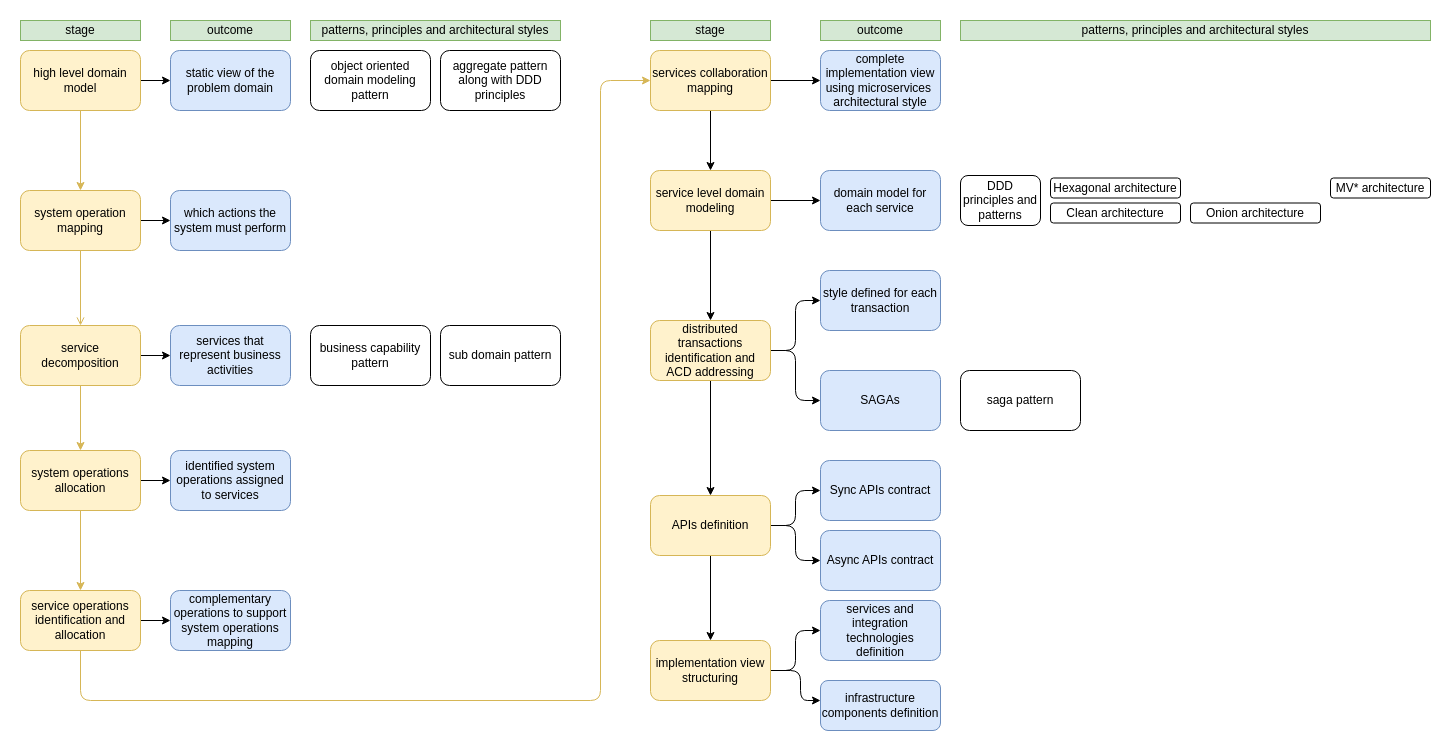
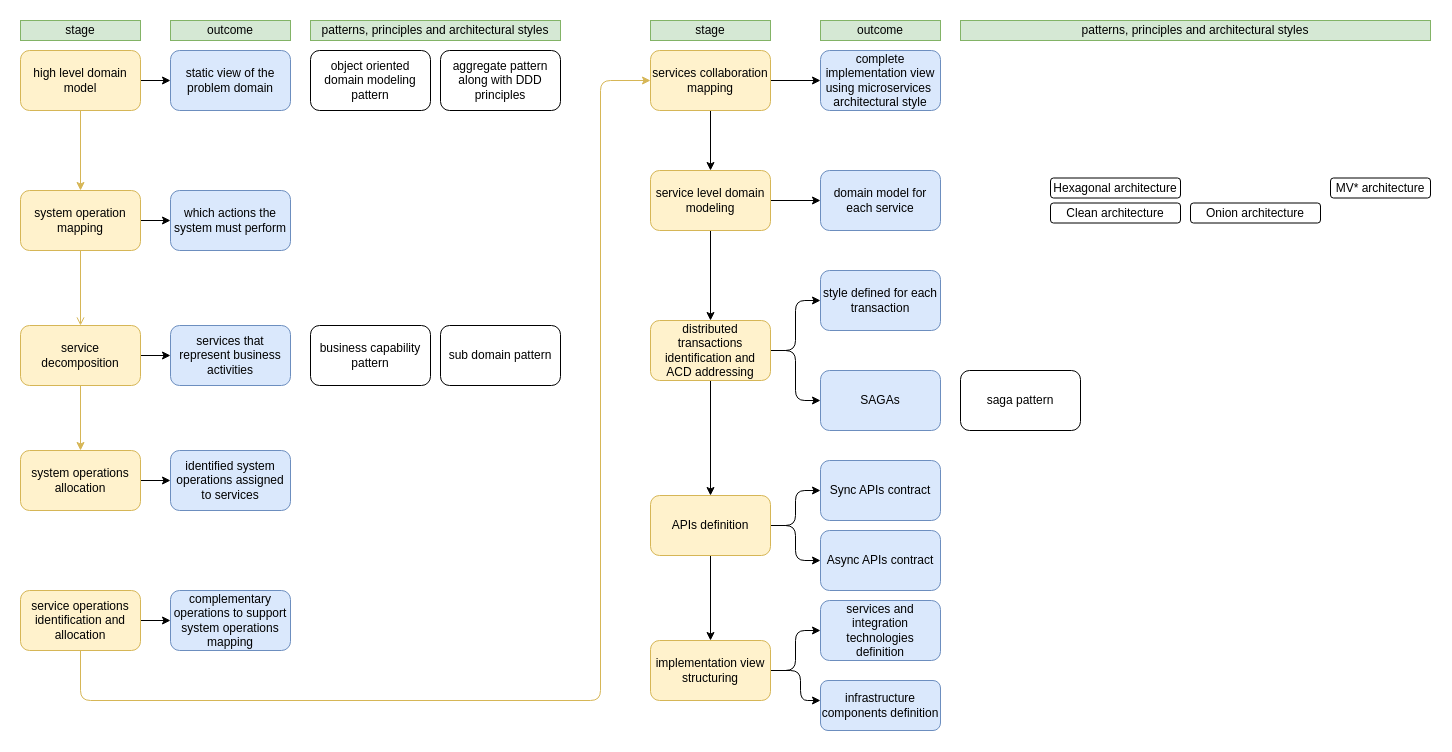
  <mxCell id="0" />
  <mxCell id="1" parent="0" />
  <mxCell id="2" style="edgeStyle=orthogonalEdgeStyle;rounded=0;orthogonalLoop=1;jettySize=auto;html=1;" edge="1" parent="1" source="4" target="7"><mxGeometry relative="1" as="geometry" /></mxCell>
  <mxCell id="3" style="edgeStyle=orthogonalEdgeStyle;rounded=0;orthogonalLoop=1;jettySize=auto;html=1;fillColor=#fff2cc;strokeColor=#d6b656;" edge="1" parent="1" source="4" target="10"><mxGeometry relative="1" as="geometry" /></mxCell>
  <mxCell id="4" value="high level domain model" style="rounded=1;whiteSpace=wrap;html=1;fillColor=#fff2cc;strokeColor=#d6b656;" vertex="1" parent="1"><mxGeometry x="20" y="50" width="120" height="60" as="geometry" /></mxCell>
  <mxCell id="5" value="object oriented domain modeling pattern" style="rounded=1;whiteSpace=wrap;html=1;" vertex="1" parent="1"><mxGeometry x="310" y="50" width="120" height="60" as="geometry" /></mxCell>
  <mxCell id="6" value="&lt;div&gt;aggregate pattern&lt;/div&gt;&lt;div&gt;along with DDD principles&lt;br&gt;&lt;/div&gt;" style="rounded=1;whiteSpace=wrap;html=1;" vertex="1" parent="1"><mxGeometry x="440" y="50" width="120" height="60" as="geometry" /></mxCell>
  <mxCell id="7" value="static view of the problem domain" style="rounded=1;whiteSpace=wrap;html=1;fillColor=#dae8fc;strokeColor=#6c8ebf;" vertex="1" parent="1"><mxGeometry x="170" y="50" width="120" height="60" as="geometry" /></mxCell>
  <mxCell id="8" style="edgeStyle=orthogonalEdgeStyle;rounded=0;orthogonalLoop=1;jettySize=auto;html=1;" edge="1" parent="1" source="10" target="11"><mxGeometry relative="1" as="geometry" /></mxCell>
  <mxCell id="9" style="edgeStyle=orthogonalEdgeStyle;rounded=0;orthogonalLoop=1;jettySize=auto;html=1;fillColor=#fff2cc;strokeColor=#d6b656;endArrow=open;" edge="1" parent="1" source="10" target="14"><mxGeometry relative="1" as="geometry" /></mxCell>
  <mxCell id="10" value="system operation mapping" style="rounded=1;whiteSpace=wrap;html=1;fillColor=#fff2cc;strokeColor=#d6b656;" vertex="1" parent="1"><mxGeometry x="20" y="190" width="120" height="60" as="geometry" /></mxCell>
  <mxCell id="11" value="which actions the system must perform" style="rounded=1;whiteSpace=wrap;html=1;fillColor=#dae8fc;strokeColor=#6c8ebf;" vertex="1" parent="1"><mxGeometry x="170" y="190" width="120" height="60" as="geometry" /></mxCell>
  <mxCell id="12" style="edgeStyle=orthogonalEdgeStyle;rounded=0;orthogonalLoop=1;jettySize=auto;html=1;" edge="1" parent="1" source="14" target="17"><mxGeometry relative="1" as="geometry" /></mxCell>
  <mxCell id="13" style="edgeStyle=orthogonalEdgeStyle;rounded=0;orthogonalLoop=1;jettySize=auto;html=1;fillColor=#fff2cc;strokeColor=#d6b656;" edge="1" parent="1" source="14" target="20"><mxGeometry relative="1" as="geometry" /></mxCell>
  <mxCell id="14" value="service decomposition" style="rounded=1;whiteSpace=wrap;html=1;fillColor=#fff2cc;strokeColor=#d6b656;" vertex="1" parent="1"><mxGeometry x="20" y="325" width="120" height="60" as="geometry" /></mxCell>
  <mxCell id="15" value="business capability pattern" style="rounded=1;whiteSpace=wrap;html=1;" vertex="1" parent="1"><mxGeometry x="310" y="325" width="120" height="60" as="geometry" /></mxCell>
  <mxCell id="16" value="sub domain pattern" style="rounded=1;whiteSpace=wrap;html=1;" vertex="1" parent="1"><mxGeometry x="440" y="325" width="120" height="60" as="geometry" /></mxCell>
  <mxCell id="17" value="services that represent business activities" style="rounded=1;whiteSpace=wrap;html=1;fillColor=#dae8fc;strokeColor=#6c8ebf;" vertex="1" parent="1"><mxGeometry x="170" y="325" width="120" height="60" as="geometry" /></mxCell>
  <mxCell id="18" style="edgeStyle=orthogonalEdgeStyle;rounded=0;orthogonalLoop=1;jettySize=auto;html=1;" edge="1" parent="1" source="20" target="24"><mxGeometry relative="1" as="geometry" /></mxCell>
- <mxCell id="19" style="edgeStyle=orthogonalEdgeStyle;rounded=0;orthogonalLoop=1;jettySize=auto;html=1;fillColor=#fff2cc;strokeColor=#d6b656;" edge="1" parent="1" source="20" target="23"><mxGeometry relative="1" as="geometry" /></mxCell>
  <mxCell id="20" value="system operations allocation" style="rounded=1;whiteSpace=wrap;html=1;fillColor=#fff2cc;strokeColor=#d6b656;" vertex="1" parent="1"><mxGeometry x="20" y="450" width="120" height="60" as="geometry" /></mxCell>
  <mxCell id="21" style="edgeStyle=orthogonalEdgeStyle;rounded=0;orthogonalLoop=1;jettySize=auto;html=1;" edge="1" parent="1" source="23" target="25"><mxGeometry relative="1" as="geometry" /></mxCell>
  <mxCell id="22" style="edgeStyle=orthogonalEdgeStyle;rounded=1;orthogonalLoop=1;jettySize=auto;html=1;fillColor=#fff2cc;strokeColor=#d6b656;curved=0;" edge="1" parent="1" source="23" target="28"><mxGeometry relative="1" as="geometry"><Array as="points"><mxPoint x="80" y="700" /><mxPoint x="600" y="700" /><mxPoint x="600" y="80" /></Array></mxGeometry></mxCell>
  <mxCell id="23" value="service operations identification and allocation" style="rounded=1;whiteSpace=wrap;html=1;fillColor=#fff2cc;strokeColor=#d6b656;" vertex="1" parent="1"><mxGeometry x="20" y="590" width="120" height="60" as="geometry" /></mxCell>
  <mxCell id="24" value="identified system operations assigned to services" style="rounded=1;whiteSpace=wrap;html=1;fillColor=#dae8fc;strokeColor=#6c8ebf;" vertex="1" parent="1"><mxGeometry x="170" y="450" width="120" height="60" as="geometry" /></mxCell>
  <mxCell id="25" value="complementary operations to support system operations mapping" style="rounded=1;whiteSpace=wrap;html=1;fillColor=#dae8fc;strokeColor=#6c8ebf;" vertex="1" parent="1"><mxGeometry x="170" y="590" width="120" height="60" as="geometry" /></mxCell>
  <mxCell id="26" style="edgeStyle=orthogonalEdgeStyle;rounded=0;orthogonalLoop=1;jettySize=auto;html=1;" edge="1" parent="1" source="28" target="31"><mxGeometry relative="1" as="geometry" /></mxCell>
  <mxCell id="27" style="edgeStyle=orthogonalEdgeStyle;rounded=0;orthogonalLoop=1;jettySize=auto;html=1;" edge="1" parent="1" source="28" target="33"><mxGeometry relative="1" as="geometry" /></mxCell>
  <mxCell id="28" value="services collaboration mapping" style="rounded=1;whiteSpace=wrap;html=1;fillColor=#fff2cc;strokeColor=#d6b656;" vertex="1" parent="1"><mxGeometry x="650" y="50" width="120" height="60" as="geometry" /></mxCell>
  <mxCell id="29" style="edgeStyle=orthogonalEdgeStyle;rounded=0;orthogonalLoop=1;jettySize=auto;html=1;" edge="1" parent="1" source="31" target="32"><mxGeometry relative="1" as="geometry" /></mxCell>
  <mxCell id="30" style="edgeStyle=orthogonalEdgeStyle;rounded=0;orthogonalLoop=1;jettySize=auto;html=1;" edge="1" parent="1" source="31" target="37"><mxGeometry relative="1" as="geometry" /></mxCell>
  <mxCell id="31" value="service level domain modeling" style="rounded=1;whiteSpace=wrap;html=1;fillColor=#fff2cc;strokeColor=#d6b656;" vertex="1" parent="1"><mxGeometry x="650" y="170" width="120" height="60" as="geometry" /></mxCell>
  <mxCell id="32" value="domain model for each service" style="rounded=1;whiteSpace=wrap;html=1;fillColor=#dae8fc;strokeColor=#6c8ebf;" vertex="1" parent="1"><mxGeometry x="820" y="170" width="120" height="60" as="geometry" /></mxCell>
  <mxCell id="33" value="complete implementation view using microservices&amp;nbsp; architectural style" style="rounded=1;whiteSpace=wrap;html=1;fillColor=#dae8fc;strokeColor=#6c8ebf;" vertex="1" parent="1"><mxGeometry x="820" y="50" width="120" height="60" as="geometry" /></mxCell>
  <mxCell id="34" style="edgeStyle=orthogonalEdgeStyle;rounded=1;orthogonalLoop=1;jettySize=auto;html=1;curved=0;" edge="1" parent="1" source="37" target="38"><mxGeometry relative="1" as="geometry" /></mxCell>
  <mxCell id="35" style="edgeStyle=orthogonalEdgeStyle;rounded=1;orthogonalLoop=1;jettySize=auto;html=1;curved=0;" edge="1" parent="1" source="37" target="39"><mxGeometry relative="1" as="geometry" /></mxCell>
  <mxCell id="36" style="edgeStyle=orthogonalEdgeStyle;rounded=0;orthogonalLoop=1;jettySize=auto;html=1;" edge="1" parent="1" source="37" target="43"><mxGeometry relative="1" as="geometry" /></mxCell>
  <mxCell id="37" value="distributed transactions identification and ACD addressing" style="rounded=1;whiteSpace=wrap;html=1;fillColor=#fff2cc;strokeColor=#d6b656;" vertex="1" parent="1"><mxGeometry x="650" y="320" width="120" height="60" as="geometry" /></mxCell>
  <mxCell id="38" value="style defined for each transaction" style="rounded=1;whiteSpace=wrap;html=1;fillColor=#dae8fc;strokeColor=#6c8ebf;" vertex="1" parent="1"><mxGeometry x="820" y="270" width="120" height="60" as="geometry" /></mxCell>
  <mxCell id="39" value="SAGAs" style="rounded=1;whiteSpace=wrap;html=1;fillColor=#dae8fc;strokeColor=#6c8ebf;" vertex="1" parent="1"><mxGeometry x="820" y="370" width="120" height="60" as="geometry" /></mxCell>
  <mxCell id="40" style="edgeStyle=orthogonalEdgeStyle;rounded=1;orthogonalLoop=1;jettySize=auto;html=1;curved=0;" edge="1" parent="1" source="43" target="44"><mxGeometry relative="1" as="geometry" /></mxCell>
  <mxCell id="41" style="edgeStyle=orthogonalEdgeStyle;rounded=1;orthogonalLoop=1;jettySize=auto;html=1;entryX=0;entryY=0.5;entryDx=0;entryDy=0;curved=0;" edge="1" parent="1" source="43" target="45"><mxGeometry relative="1" as="geometry" /></mxCell>
  <mxCell id="42" style="edgeStyle=orthogonalEdgeStyle;rounded=0;orthogonalLoop=1;jettySize=auto;html=1;" edge="1" parent="1" source="43" target="49"><mxGeometry relative="1" as="geometry" /></mxCell>
  <mxCell id="43" value="APIs definition" style="rounded=1;whiteSpace=wrap;html=1;fillColor=#fff2cc;strokeColor=#d6b656;" vertex="1" parent="1"><mxGeometry x="650" y="495" width="120" height="60" as="geometry" /></mxCell>
  <mxCell id="44" value="&lt;div&gt;Sync APIs contract&lt;br&gt;&lt;/div&gt;" style="rounded=1;whiteSpace=wrap;html=1;fillColor=#dae8fc;strokeColor=#6c8ebf;" vertex="1" parent="1"><mxGeometry x="820" y="460" width="120" height="60" as="geometry" /></mxCell>
  <mxCell id="45" value="Async APIs contract" style="rounded=1;whiteSpace=wrap;html=1;fillColor=#dae8fc;strokeColor=#6c8ebf;" vertex="1" parent="1"><mxGeometry x="820" y="530" width="120" height="60" as="geometry" /></mxCell>
  <mxCell id="46" value="services and integration technologies definition" style="rounded=1;whiteSpace=wrap;html=1;fillColor=#dae8fc;strokeColor=#6c8ebf;" vertex="1" parent="1"><mxGeometry x="820" y="600" width="120" height="60" as="geometry" /></mxCell>
  <mxCell id="47" style="edgeStyle=orthogonalEdgeStyle;rounded=1;orthogonalLoop=1;jettySize=auto;html=1;curved=0;" edge="1" parent="1" source="49" target="46"><mxGeometry relative="1" as="geometry" /></mxCell>
  <mxCell id="48" style="edgeStyle=orthogonalEdgeStyle;rounded=1;orthogonalLoop=1;jettySize=auto;html=1;curved=0;" edge="1" parent="1" source="49" target="50"><mxGeometry relative="1" as="geometry"><Array as="points"><mxPoint x="800" y="670" /><mxPoint x="800" y="700" /></Array></mxGeometry></mxCell>
  <mxCell id="49" value="implementation view structuring" style="rounded=1;whiteSpace=wrap;html=1;fillColor=#fff2cc;strokeColor=#d6b656;" vertex="1" parent="1"><mxGeometry x="650" y="640" width="120" height="60" as="geometry" /></mxCell>
  <mxCell id="50" value="infrastructure components definition" style="rounded=1;whiteSpace=wrap;html=1;fillColor=#dae8fc;strokeColor=#6c8ebf;" vertex="1" parent="1"><mxGeometry x="820" y="680" width="120" height="50" as="geometry" /></mxCell>
  <mxCell id="51" value="saga pattern" style="rounded=1;whiteSpace=wrap;html=1;" vertex="1" parent="1"><mxGeometry x="960" y="370" width="120" height="60" as="geometry" /></mxCell>
  <mxCell id="52" value="stage" style="rounded=0;whiteSpace=wrap;html=1;fillColor=#d5e8d4;strokeColor=#82b366;" vertex="1" parent="1"><mxGeometry x="20" y="20" width="120" height="20" as="geometry" /></mxCell>
  <mxCell id="53" value="outcome" style="rounded=0;whiteSpace=wrap;html=1;fillColor=#d5e8d4;strokeColor=#82b366;" vertex="1" parent="1"><mxGeometry x="170" y="20" width="120" height="20" as="geometry" /></mxCell>
  <mxCell id="54" value="patterns, principles and architectural styles" style="rounded=0;whiteSpace=wrap;html=1;fillColor=#d5e8d4;strokeColor=#82b366;" vertex="1" parent="1"><mxGeometry x="310" y="20" width="250" height="20" as="geometry" /></mxCell>
  <mxCell id="55" value="stage" style="rounded=0;whiteSpace=wrap;html=1;fillColor=#d5e8d4;strokeColor=#82b366;" vertex="1" parent="1"><mxGeometry x="650" y="20" width="120" height="20" as="geometry" /></mxCell>
  <mxCell id="56" value="outcome" style="rounded=0;whiteSpace=wrap;html=1;fillColor=#d5e8d4;strokeColor=#82b366;" vertex="1" parent="1"><mxGeometry x="820" y="20" width="120" height="20" as="geometry" /></mxCell>
  <mxCell id="57" value="patterns, principles and architectural styles" style="rounded=0;whiteSpace=wrap;html=1;fillColor=#d5e8d4;strokeColor=#82b366;" vertex="1" parent="1"><mxGeometry x="960" y="20" width="470" height="20" as="geometry" /></mxCell>
- <mxCell id="58" value="DDD principles and patterns" style="rounded=1;whiteSpace=wrap;html=1;" vertex="1" parent="1"><mxGeometry x="960" y="175" width="80" height="50" as="geometry" /></mxCell>
  <mxCell id="59" value="Hexagonal architecture" style="rounded=1;whiteSpace=wrap;html=1;" vertex="1" parent="1"><mxGeometry x="1050" y="177.5" width="130" height="20" as="geometry" /></mxCell>
  <mxCell id="60" value="Clean architecture" style="rounded=1;whiteSpace=wrap;html=1;" vertex="1" parent="1"><mxGeometry x="1050" y="202.5" width="130" height="20" as="geometry" /></mxCell>
  <mxCell id="61" value="Onion architecture" style="rounded=1;whiteSpace=wrap;html=1;" vertex="1" parent="1"><mxGeometry x="1190" y="202.5" width="130" height="20" as="geometry" /></mxCell>
  <mxCell id="62" value="MV* architecture" style="rounded=1;whiteSpace=wrap;html=1;" vertex="1" parent="1"><mxGeometry x="1330" y="177.5" width="100" height="20" as="geometry" /></mxCell>
